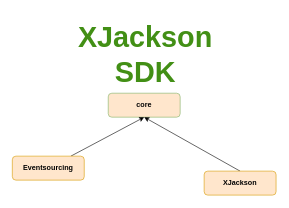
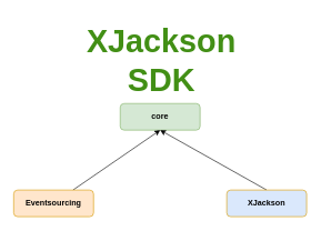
  <mxCell id="0" />
  <mxCell id="1" parent="0" />
- <mxCell id="2" value="&lt;b&gt;core&lt;/b&gt;" style="rounded=1;whiteSpace=wrap;html=1;fillColor=#ffe6cc;strokeColor=#82b366;" parent="1" vertex="1"><mxGeometry x="180" y="120" width="120" height="40" as="geometry" /></mxCell>
+ <mxCell id="2" value="&lt;b&gt;core&lt;/b&gt;" style="rounded=1;whiteSpace=wrap;html=1;fillColor=#d5e8d4;strokeColor=#82b366;" parent="1" vertex="1"><mxGeometry x="180" y="120" width="120" height="40" as="geometry" /></mxCell>
  <mxCell id="3" style="edgeStyle=none;rounded=0;orthogonalLoop=1;jettySize=auto;html=1;entryX=0.5;entryY=1;entryDx=0;entryDy=0;" parent="1" source="4" target="2" edge="1"><mxGeometry relative="1" as="geometry" /></mxCell>
- <mxCell id="4" value="&lt;b&gt;Eventsourcing&lt;/b&gt;" style="rounded=1;whiteSpace=wrap;html=1;fillColor=#ffe6cc;strokeColor=#d79b00;" parent="1" vertex="1"><mxGeometry x="20" y="225" width="120" height="40" as="geometry" /></mxCell>
+ <mxCell id="4" value="&lt;b&gt;Eventsourcing&lt;/b&gt;" style="rounded=1;whiteSpace=wrap;html=1;fillColor=#ffe6cc;strokeColor=#d79b00;" parent="1" vertex="1"><mxGeometry x="20" y="250" width="120" height="40" as="geometry" /></mxCell>
  <mxCell id="5" value="&lt;h1&gt;&lt;font color=&quot;#428f15&quot;&gt;XJackson SDK&lt;/font&gt;&lt;/h1&gt;" style="text;html=1;strokeColor=none;fillColor=none;align=center;verticalAlign=middle;whiteSpace=wrap;rounded=0;fontSize=24;" parent="1" vertex="1"><mxGeometry x="102" y="20" width="280" height="70" as="geometry" /></mxCell>
  <mxCell id="6" style="rounded=0;orthogonalLoop=1;jettySize=auto;html=1;exitX=0.5;exitY=0;exitDx=0;exitDy=0;entryX=0.5;entryY=1;entryDx=0;entryDy=0;" parent="1" source="7" target="2" edge="1"><mxGeometry relative="1" as="geometry" /></mxCell>
- <mxCell id="7" value="&lt;b&gt;XJackson&lt;/b&gt;" style="rounded=1;whiteSpace=wrap;html=1;fillColor=#ffe6cc;strokeColor=#d79b00;" parent="1" vertex="1"><mxGeometry x="340" y="250" width="120" height="40" as="geometry" /></mxCell>
+ <mxCell id="7" value="&lt;b&gt;XJackson&lt;/b&gt;" style="rounded=1;whiteSpace=wrap;html=1;fillColor=#dae8fc;strokeColor=#d79b00;" parent="1" vertex="1"><mxGeometry x="340" y="250" width="120" height="40" as="geometry" /></mxCell>
